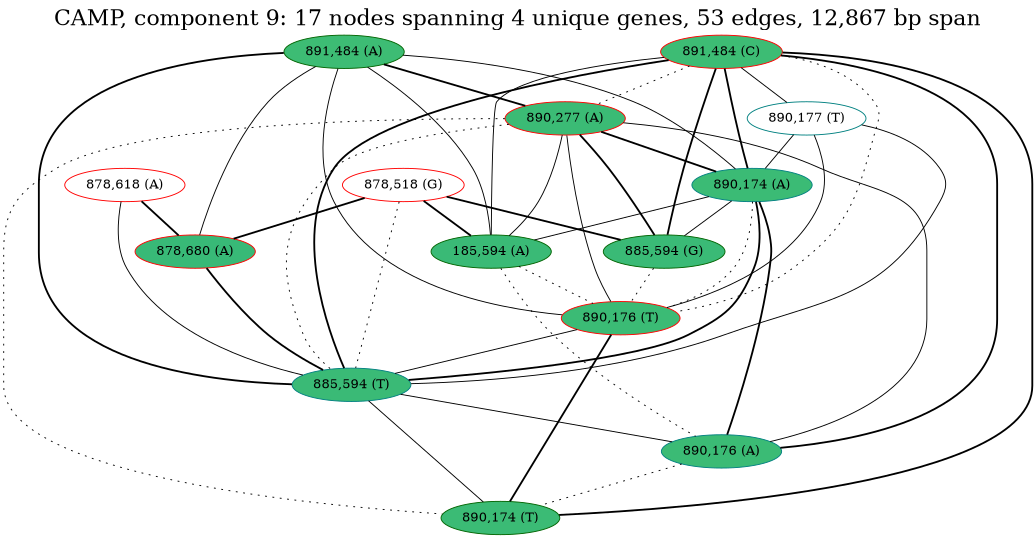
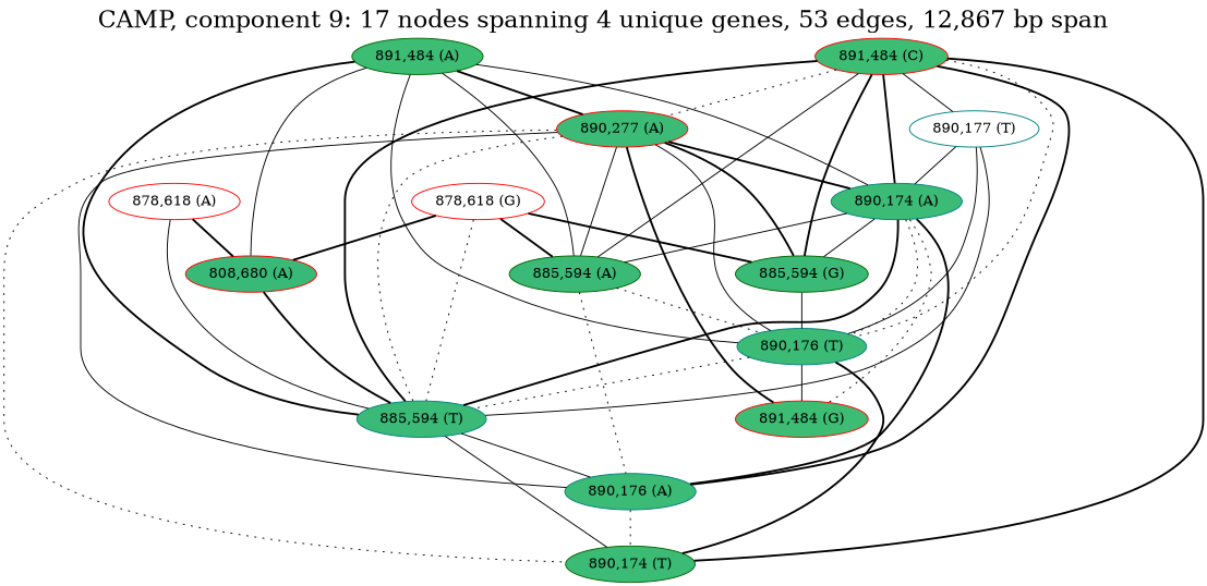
  graph {
    fontsize=24
    label="CAMP, component 9: 17 nodes spanning 4 unique genes, 53 edges, 12,867 bp span"
    labelloc=t
    node [color=red fillcolor="#3bbb75" fontcolor="#000000" style=filled]
    edge [style=bold]
-   "878,618 (G)" [fillcolor="#ffffff" label="878,518 (G)"]
-   "878,680 (A)" [fillcolor="#38b977"]
-   "885,594 (A)" [color=darkgreen fillcolor="#3aba76" label="185,594 (A)"]
+   "878,618 (G)" [fillcolor="#ffffff"]
+   "878,680 (A)" [fillcolor="#38b977" label="808,680 (A)"]
+   "885,594 (A)" [color=darkgreen fillcolor="#3aba76"]
    "885,594 (G)" [color=darkgreen fillcolor="#3aba76"]
    "885,594 (T)" [color=teal fillcolor="#3aba76"]
-   "890,176 (T)"
+   "890,176 (T)" [color=teal]
    "890,176 (A)" [color=teal]
    "890,174 (T)" [color=darkgreen]
    "878,618 (A)" [fillcolor="#ffffff"]
+   "891,484 (G)" [fillcolor="#3dbc74"]
    "890,174 (A)" [color=teal]
    n12 [label="890,277 (A)"]
    "890,177 (T)" [color=teal fillcolor="#ffffff"]
    "891,484 (A)" [color=darkgreen fillcolor="#3dbc74"]
    "891,484 (C)" [fillcolor="#3dbc74"]
    "878,618 (G)" -- "878,680 (A)"
    "878,618 (G)" -- "885,594 (A)"
    "878,618 (G)" -- "885,594 (G)"
    "878,618 (G)" -- "885,594 (T)" [style=dotted]
    "878,680 (A)" -- "885,594 (T)"
    "885,594 (A)" -- "890,176 (T)" [style=dotted]
    "885,594 (A)" -- "890,176 (A)" [style=dotted]
-   "885,594 (G)" -- "890,176 (T)" [style=dotted]
+   "885,594 (G)" -- "890,176 (T)" [style=solid]
    "885,594 (T)" -- "890,176 (A)" [style=solid]
    "885,594 (T)" -- "890,174 (T)" [style=solid]
-   "890,176 (T)" -- "885,594 (T)" [style=solid]
+   "890,176 (T)" -- "885,594 (T)" [style=dotted]
    "890,176 (T)" -- "890,174 (T)"
+   "890,176 (T)" -- "891,484 (G)" [style=solid]
    "890,176 (A)" -- "890,174 (T)" [style=dotted]
    "878,618 (A)" -- "878,680 (A)"
    "878,618 (A)" -- "885,594 (T)" [style=solid]
    "890,174 (A)" -- "885,594 (A)" [style=solid]
    "890,174 (A)" -- "885,594 (G)" [style=solid]
    "890,174 (A)" -- "885,594 (T)"
    "890,174 (A)" -- "890,176 (T)" [style=dotted]
    "890,174 (A)" -- "890,176 (A)"
+   "890,174 (A)" -- "891,484 (G)" [style=dotted]
    n12 -- "885,594 (A)" [style=solid]
    n12 -- "885,594 (G)"
    n12 -- "885,594 (T)" [style=dotted]
    n12 -- "890,176 (T)" [style=solid]
    n12 -- "890,176 (A)" [style=solid]
    n12 -- "890,174 (T)" [style=dotted]
+   n12 -- "891,484 (G)"
    n12 -- "890,174 (A)"
    "890,177 (T)" -- "885,594 (T)" [style=solid]
    "890,177 (T)" -- "890,176 (T)" [style=solid]
    "890,177 (T)" -- "890,174 (A)" [style=solid]
    "891,484 (A)" -- "878,680 (A)" [style=solid]
    "891,484 (A)" -- "885,594 (A)" [style=solid]
    "891,484 (A)" -- "885,594 (T)"
    "891,484 (A)" -- "890,176 (T)" [style=solid]
    "891,484 (A)" -- "890,174 (A)" [style=solid]
    "891,484 (A)" -- n12
    "891,484 (C)" -- "885,594 (A)" [style=solid]
    "891,484 (C)" -- "885,594 (G)"
    "891,484 (C)" -- "885,594 (T)"
    "891,484 (C)" -- "890,176 (T)" [style=dotted]
    "891,484 (C)" -- "890,176 (A)"
    "891,484 (C)" -- "890,174 (T)"
    "891,484 (C)" -- "890,174 (A)"
    "891,484 (C)" -- n12 [style=dotted]
    "891,484 (C)" -- "890,177 (T)" [style=solid]
  }
